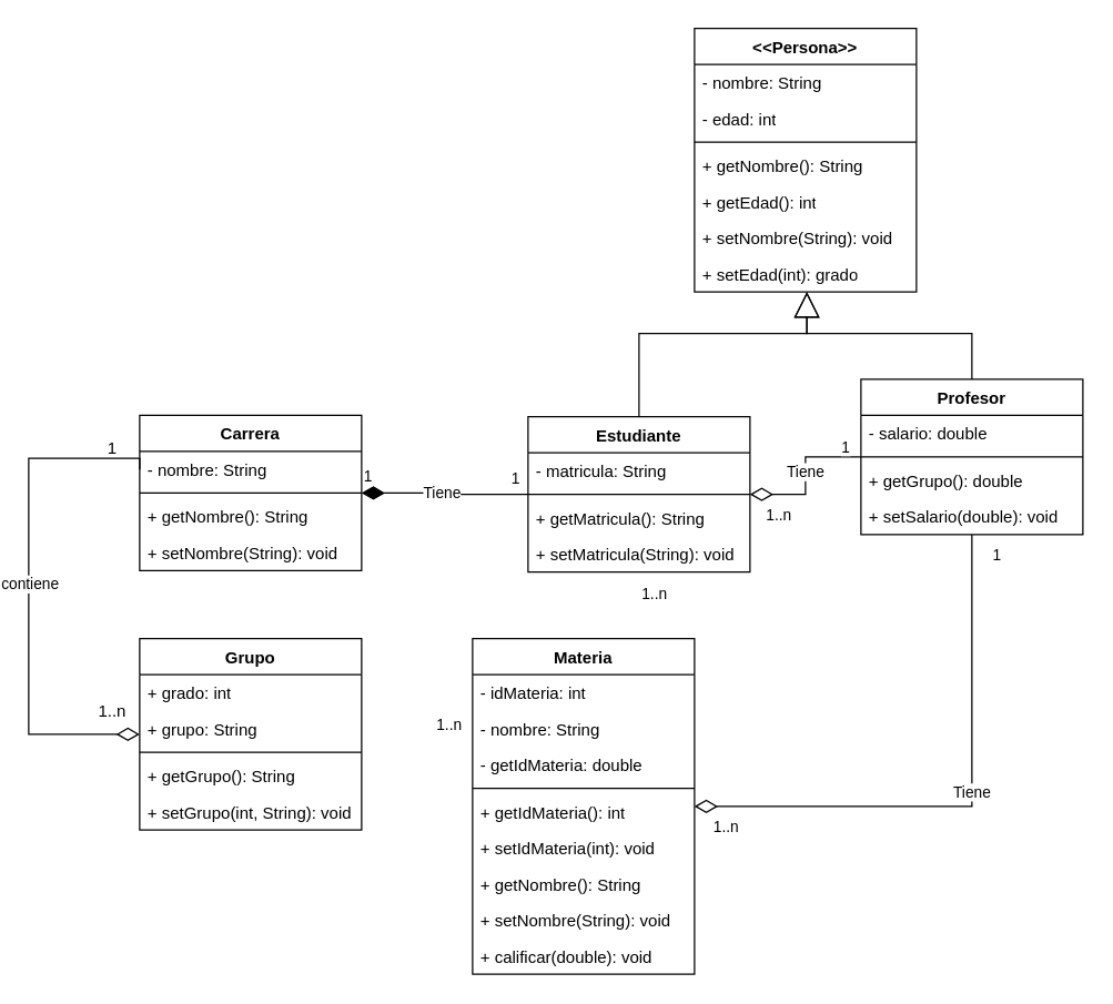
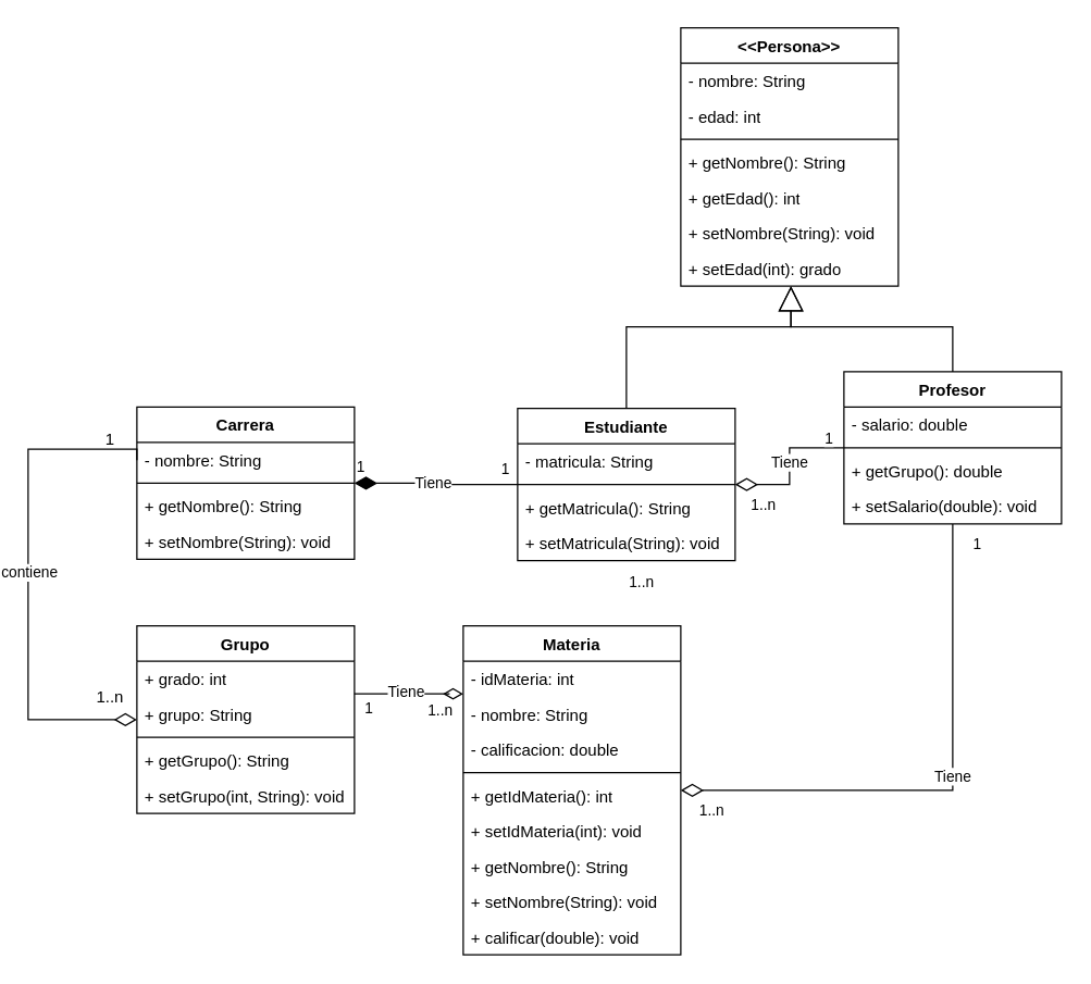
  <mxCell id="0" />
  <mxCell id="1" parent="0" />
  <mxCell id="2" value="&amp;lt;&amp;lt;Persona&amp;gt;&amp;gt;" style="swimlane;fontStyle=1;align=center;verticalAlign=top;childLayout=stackLayout;horizontal=1;startSize=26;horizontalStack=0;resizeParent=1;resizeParentMax=0;resizeLast=0;collapsible=1;marginBottom=0;whiteSpace=wrap;html=1;" vertex="1" parent="1"><mxGeometry x="500" y="20" width="160" height="190" as="geometry" /></mxCell>
  <mxCell id="3" value="- nombre: String" style="text;strokeColor=none;fillColor=none;align=left;verticalAlign=top;spacingLeft=4;spacingRight=4;overflow=hidden;rotatable=0;points=[[0,0.5],[1,0.5]];portConstraint=eastwest;whiteSpace=wrap;html=1;" vertex="1" parent="2"><mxGeometry y="26" width="160" height="26" as="geometry" /></mxCell>
  <mxCell id="4" value="- edad: int" style="text;strokeColor=none;fillColor=none;align=left;verticalAlign=top;spacingLeft=4;spacingRight=4;overflow=hidden;rotatable=0;points=[[0,0.5],[1,0.5]];portConstraint=eastwest;whiteSpace=wrap;html=1;" vertex="1" parent="2"><mxGeometry y="52" width="160" height="26" as="geometry" /></mxCell>
  <mxCell id="5" value="" style="line;strokeWidth=1;fillColor=none;align=left;verticalAlign=middle;spacingTop=-1;spacingLeft=3;spacingRight=3;rotatable=0;labelPosition=right;points=[];portConstraint=eastwest;strokeColor=inherit;" vertex="1" parent="2"><mxGeometry y="78" width="160" height="8" as="geometry" /></mxCell>
  <mxCell id="6" value="+ getNombre(): String" style="text;strokeColor=none;fillColor=none;align=left;verticalAlign=top;spacingLeft=4;spacingRight=4;overflow=hidden;rotatable=0;points=[[0,0.5],[1,0.5]];portConstraint=eastwest;whiteSpace=wrap;html=1;" vertex="1" parent="2"><mxGeometry y="86" width="160" height="26" as="geometry" /></mxCell>
  <mxCell id="7" value="+ getEdad(): int" style="text;strokeColor=none;fillColor=none;align=left;verticalAlign=top;spacingLeft=4;spacingRight=4;overflow=hidden;rotatable=0;points=[[0,0.5],[1,0.5]];portConstraint=eastwest;whiteSpace=wrap;html=1;" vertex="1" parent="2"><mxGeometry y="112" width="160" height="26" as="geometry" /></mxCell>
  <mxCell id="8" value="+ setNombre(String): void" style="text;strokeColor=none;fillColor=none;align=left;verticalAlign=top;spacingLeft=4;spacingRight=4;overflow=hidden;rotatable=0;points=[[0,0.5],[1,0.5]];portConstraint=eastwest;whiteSpace=wrap;html=1;" vertex="1" parent="2"><mxGeometry y="138" width="160" height="26" as="geometry" /></mxCell>
  <mxCell id="9" value="+ setEdad(int): grado" style="text;strokeColor=none;fillColor=none;align=left;verticalAlign=top;spacingLeft=4;spacingRight=4;overflow=hidden;rotatable=0;points=[[0,0.5],[1,0.5]];portConstraint=eastwest;whiteSpace=wrap;html=1;" vertex="1" parent="2"><mxGeometry y="164" width="160" height="26" as="geometry" /></mxCell>
  <mxCell id="10" value="Estudiante" style="swimlane;fontStyle=1;align=center;verticalAlign=top;childLayout=stackLayout;horizontal=1;startSize=26;horizontalStack=0;resizeParent=1;resizeParentMax=0;resizeLast=0;collapsible=1;marginBottom=0;whiteSpace=wrap;html=1;" vertex="1" parent="1"><mxGeometry x="380" y="300" width="160" height="112" as="geometry" /></mxCell>
  <mxCell id="11" value="- matricula: String" style="text;strokeColor=none;fillColor=none;align=left;verticalAlign=top;spacingLeft=4;spacingRight=4;overflow=hidden;rotatable=0;points=[[0,0.5],[1,0.5]];portConstraint=eastwest;whiteSpace=wrap;html=1;" vertex="1" parent="10"><mxGeometry y="26" width="160" height="26" as="geometry" /></mxCell>
  <mxCell id="12" value="" style="line;strokeWidth=1;fillColor=none;align=left;verticalAlign=middle;spacingTop=-1;spacingLeft=3;spacingRight=3;rotatable=0;labelPosition=right;points=[];portConstraint=eastwest;strokeColor=inherit;" vertex="1" parent="10"><mxGeometry y="52" width="160" height="8" as="geometry" /></mxCell>
  <mxCell id="13" value="+ getMatricula(): String" style="text;strokeColor=none;fillColor=none;align=left;verticalAlign=top;spacingLeft=4;spacingRight=4;overflow=hidden;rotatable=0;points=[[0,0.5],[1,0.5]];portConstraint=eastwest;whiteSpace=wrap;html=1;" vertex="1" parent="10"><mxGeometry y="60" width="160" height="26" as="geometry" /></mxCell>
  <mxCell id="14" value="+ setMatricula(String): void" style="text;strokeColor=none;fillColor=none;align=left;verticalAlign=top;spacingLeft=4;spacingRight=4;overflow=hidden;rotatable=0;points=[[0,0.5],[1,0.5]];portConstraint=eastwest;whiteSpace=wrap;html=1;" vertex="1" parent="10"><mxGeometry y="86" width="160" height="26" as="geometry" /></mxCell>
  <mxCell id="15" value="Profesor" style="swimlane;fontStyle=1;align=center;verticalAlign=top;childLayout=stackLayout;horizontal=1;startSize=26;horizontalStack=0;resizeParent=1;resizeParentMax=0;resizeLast=0;collapsible=1;marginBottom=0;whiteSpace=wrap;html=1;" vertex="1" parent="1"><mxGeometry x="620" y="273" width="160" height="112" as="geometry" /></mxCell>
  <mxCell id="16" value="- salario: double" style="text;strokeColor=none;fillColor=none;align=left;verticalAlign=top;spacingLeft=4;spacingRight=4;overflow=hidden;rotatable=0;points=[[0,0.5],[1,0.5]];portConstraint=eastwest;whiteSpace=wrap;html=1;" vertex="1" parent="15"><mxGeometry y="26" width="160" height="26" as="geometry" /></mxCell>
  <mxCell id="17" value="" style="line;strokeWidth=1;fillColor=none;align=left;verticalAlign=middle;spacingTop=-1;spacingLeft=3;spacingRight=3;rotatable=0;labelPosition=right;points=[];portConstraint=eastwest;strokeColor=inherit;" vertex="1" parent="15"><mxGeometry y="52" width="160" height="8" as="geometry" /></mxCell>
  <mxCell id="18" value="+ getGrupo(): double" style="text;strokeColor=none;fillColor=none;align=left;verticalAlign=top;spacingLeft=4;spacingRight=4;overflow=hidden;rotatable=0;points=[[0,0.5],[1,0.5]];portConstraint=eastwest;whiteSpace=wrap;html=1;" vertex="1" parent="15"><mxGeometry y="60" width="160" height="26" as="geometry" /></mxCell>
  <mxCell id="19" value="+ setSalario(double): void" style="text;strokeColor=none;fillColor=none;align=left;verticalAlign=top;spacingLeft=4;spacingRight=4;overflow=hidden;rotatable=0;points=[[0,0.5],[1,0.5]];portConstraint=eastwest;whiteSpace=wrap;html=1;" vertex="1" parent="15"><mxGeometry y="86" width="160" height="26" as="geometry" /></mxCell>
  <mxCell id="20" value="Materia" style="swimlane;fontStyle=1;align=center;verticalAlign=top;childLayout=stackLayout;horizontal=1;startSize=26;horizontalStack=0;resizeParent=1;resizeParentMax=0;resizeLast=0;collapsible=1;marginBottom=0;whiteSpace=wrap;html=1;" vertex="1" parent="1"><mxGeometry y="460" width="160" height="242" as="geometry" x="340" /></mxCell>
  <mxCell id="21" value="- idMateria: int" style="text;strokeColor=none;fillColor=none;align=left;verticalAlign=top;spacingLeft=4;spacingRight=4;overflow=hidden;rotatable=0;points=[[0,0.5],[1,0.5]];portConstraint=eastwest;whiteSpace=wrap;html=1;" vertex="1" parent="20"><mxGeometry y="26" width="160" height="26" as="geometry" /></mxCell>
  <mxCell id="22" value="- nombre: String" style="text;strokeColor=none;fillColor=none;align=left;verticalAlign=top;spacingLeft=4;spacingRight=4;overflow=hidden;rotatable=0;points=[[0,0.5],[1,0.5]];portConstraint=eastwest;whiteSpace=wrap;html=1;" vertex="1" parent="20"><mxGeometry y="52" width="160" height="26" as="geometry" /></mxCell>
- <mxCell id="23" value="- getIdMateria: double" style="text;strokeColor=none;fillColor=none;align=left;verticalAlign=top;spacingLeft=4;spacingRight=4;overflow=hidden;rotatable=0;points=[[0,0.5],[1,0.5]];portConstraint=eastwest;whiteSpace=wrap;html=1;" vertex="1" parent="20"><mxGeometry y="78" width="160" height="26" as="geometry" /></mxCell>
+ <mxCell id="23" value="- calificacion: double" style="text;strokeColor=none;fillColor=none;align=left;verticalAlign=top;spacingLeft=4;spacingRight=4;overflow=hidden;rotatable=0;points=[[0,0.5],[1,0.5]];portConstraint=eastwest;whiteSpace=wrap;html=1;" vertex="1" parent="20"><mxGeometry y="78" width="160" height="26" as="geometry" /></mxCell>
  <mxCell id="24" value="" style="line;strokeWidth=1;fillColor=none;align=left;verticalAlign=middle;spacingTop=-1;spacingLeft=3;spacingRight=3;rotatable=0;labelPosition=right;points=[];portConstraint=eastwest;strokeColor=inherit;" vertex="1" parent="20"><mxGeometry y="104" width="160" height="8" as="geometry" /></mxCell>
  <mxCell id="25" value="+ getIdMateria(): int" style="text;strokeColor=none;fillColor=none;align=left;verticalAlign=top;spacingLeft=4;spacingRight=4;overflow=hidden;rotatable=0;points=[[0,0.5],[1,0.5]];portConstraint=eastwest;whiteSpace=wrap;html=1;" vertex="1" parent="20"><mxGeometry y="112" width="160" height="26" as="geometry" /></mxCell>
  <mxCell id="26" value="+ setIdMateria(int): void" style="text;strokeColor=none;fillColor=none;align=left;verticalAlign=top;spacingLeft=4;spacingRight=4;overflow=hidden;rotatable=0;points=[[0,0.5],[1,0.5]];portConstraint=eastwest;whiteSpace=wrap;html=1;" vertex="1" parent="20"><mxGeometry y="138" width="160" height="26" as="geometry" /></mxCell>
  <mxCell id="27" value="+ getNombre(): String" style="text;strokeColor=none;fillColor=none;align=left;verticalAlign=top;spacingLeft=4;spacingRight=4;overflow=hidden;rotatable=0;points=[[0,0.5],[1,0.5]];portConstraint=eastwest;whiteSpace=wrap;html=1;" vertex="1" parent="20"><mxGeometry y="164" width="160" height="26" as="geometry" /></mxCell>
  <mxCell id="28" value="+ setNombre(String): void" style="text;strokeColor=none;fillColor=none;align=left;verticalAlign=top;spacingLeft=4;spacingRight=4;overflow=hidden;rotatable=0;points=[[0,0.5],[1,0.5]];portConstraint=eastwest;whiteSpace=wrap;html=1;" vertex="1" parent="20"><mxGeometry y="190" width="160" height="26" as="geometry" /></mxCell>
  <mxCell id="29" value="+ calificar(double): void" style="text;strokeColor=none;fillColor=none;align=left;verticalAlign=top;spacingLeft=4;spacingRight=4;overflow=hidden;rotatable=0;points=[[0,0.5],[1,0.5]];portConstraint=eastwest;whiteSpace=wrap;html=1;" vertex="1" parent="20"><mxGeometry y="216" width="160" height="26" as="geometry" /></mxCell>
  <mxCell id="30" value="Carrera" style="swimlane;fontStyle=1;align=center;verticalAlign=top;childLayout=stackLayout;horizontal=1;startSize=26;horizontalStack=0;resizeParent=1;resizeParentMax=0;resizeLast=0;collapsible=1;marginBottom=0;whiteSpace=wrap;html=1;" vertex="1" parent="1"><mxGeometry x="100" y="299" width="160" height="112" as="geometry" /></mxCell>
  <mxCell id="31" value="- nombre: String" style="text;strokeColor=none;fillColor=none;align=left;verticalAlign=top;spacingLeft=4;spacingRight=4;overflow=hidden;rotatable=0;points=[[0,0.5],[1,0.5]];portConstraint=eastwest;whiteSpace=wrap;html=1;" vertex="1" parent="30"><mxGeometry y="26" width="160" height="26" as="geometry" /></mxCell>
  <mxCell id="32" value="" style="line;strokeWidth=1;fillColor=none;align=left;verticalAlign=middle;spacingTop=-1;spacingLeft=3;spacingRight=3;rotatable=0;labelPosition=right;points=[];portConstraint=eastwest;strokeColor=inherit;" vertex="1" parent="30"><mxGeometry y="52" width="160" height="8" as="geometry" /></mxCell>
  <mxCell id="33" value="+ getNombre(): String" style="text;strokeColor=none;fillColor=none;align=left;verticalAlign=top;spacingLeft=4;spacingRight=4;overflow=hidden;rotatable=0;points=[[0,0.5],[1,0.5]];portConstraint=eastwest;whiteSpace=wrap;html=1;" vertex="1" parent="30"><mxGeometry y="60" width="160" height="26" as="geometry" /></mxCell>
  <mxCell id="34" value="+ setNombre(String): void" style="text;strokeColor=none;fillColor=none;align=left;verticalAlign=top;spacingLeft=4;spacingRight=4;overflow=hidden;rotatable=0;points=[[0,0.5],[1,0.5]];portConstraint=eastwest;whiteSpace=wrap;html=1;" vertex="1" parent="30"><mxGeometry y="86" width="160" height="26" as="geometry" /></mxCell>
  <mxCell id="35" value="" style="endArrow=block;endSize=16;endFill=0;html=1;rounded=0;exitX=0.5;exitY=0;exitDx=0;exitDy=0;edgeStyle=orthogonalEdgeStyle;" edge="1" parent="1" source="10" target="9"><mxGeometry width="160" relative="1" as="geometry"><mxPoint x="470" y="260" as="sourcePoint" /><mxPoint x="580" y="210" as="targetPoint" /><Array as="points"><mxPoint x="460" y="240" /><mxPoint x="581" y="240" /></Array></mxGeometry></mxCell>
  <mxCell id="36" value="" style="endArrow=block;endSize=16;endFill=0;html=1;rounded=0;exitX=0.5;exitY=0;exitDx=0;exitDy=0;edgeStyle=orthogonalEdgeStyle;" edge="1" parent="1" source="15" target="9"><mxGeometry width="160" relative="1" as="geometry"><mxPoint x="470" y="310" as="sourcePoint" /><mxPoint x="580" y="210" as="targetPoint" /><Array as="points"><mxPoint x="700" y="240" /><mxPoint x="581" y="240" /></Array></mxGeometry></mxCell>
  <mxCell id="37" value="1" style="endArrow=none;html=1;endSize=12;startArrow=diamondThin;startSize=14;startFill=1;edgeStyle=orthogonalEdgeStyle;align=left;verticalAlign=bottom;rounded=0;" edge="1" parent="1" source="30" target="10"><mxGeometry x="-1" y="3" relative="1" as="geometry"><mxPoint x="230" y="280" as="sourcePoint" /><mxPoint x="390" y="280" as="targetPoint" /></mxGeometry></mxCell>
  <mxCell id="38" value="1" style="edgeLabel;html=1;align=center;verticalAlign=middle;resizable=0;points=[];" vertex="1" connectable="0" parent="37"><mxGeometry x="0.811" y="2" relative="1" as="geometry"><mxPoint x="1" y="-10" as="offset" /></mxGeometry></mxCell>
  <mxCell id="39" value="Tiene" style="edgeLabel;html=1;align=center;verticalAlign=middle;resizable=0;points=[];" vertex="1" connectable="0" parent="37"><mxGeometry x="-0.064" y="1" relative="1" as="geometry"><mxPoint as="offset" /></mxGeometry></mxCell>
  <mxCell id="40" value="1..n" style="endArrow=none;html=1;endSize=12;startArrow=diamondThin;startSize=14;startFill=0;edgeStyle=orthogonalEdgeStyle;align=left;verticalAlign=bottom;rounded=0;" edge="1" parent="1" source="10" target="15"><mxGeometry x="-0.813" y="-24" relative="1" as="geometry"><mxPoint x="700" y="460" as="sourcePoint" /><mxPoint x="470" y="397" as="targetPoint" /><mxPoint as="offset" /></mxGeometry></mxCell>
  <mxCell id="41" value="Tiene" style="edgeLabel;html=1;align=center;verticalAlign=middle;resizable=0;points=[];" vertex="1" connectable="0" parent="40"><mxGeometry x="0.068" y="1" relative="1" as="geometry"><mxPoint as="offset" /></mxGeometry></mxCell>
  <mxCell id="42" value="1" style="edgeLabel;html=1;align=center;verticalAlign=middle;resizable=0;points=[];" vertex="1" connectable="0" parent="1"><mxGeometry x="609.995" y="250" as="geometry"><mxPoint x="-1" y="71" as="offset" /></mxGeometry></mxCell>
  <mxCell id="43" value="Grupo" style="swimlane;fontStyle=1;align=center;verticalAlign=top;childLayout=stackLayout;horizontal=1;startSize=26;horizontalStack=0;resizeParent=1;resizeParentMax=0;resizeLast=0;collapsible=1;marginBottom=0;whiteSpace=wrap;html=1;" vertex="1" parent="1"><mxGeometry x="100" y="460" width="160" height="138" as="geometry" /></mxCell>
  <mxCell id="44" value="+ grado: int" style="text;strokeColor=none;fillColor=none;align=left;verticalAlign=top;spacingLeft=4;spacingRight=4;overflow=hidden;rotatable=0;points=[[0,0.5],[1,0.5]];portConstraint=eastwest;whiteSpace=wrap;html=1;" vertex="1" parent="43"><mxGeometry y="26" width="160" height="26" as="geometry" /></mxCell>
  <mxCell id="45" value="+ grupo: String" style="text;strokeColor=none;fillColor=none;align=left;verticalAlign=top;spacingLeft=4;spacingRight=4;overflow=hidden;rotatable=0;points=[[0,0.5],[1,0.5]];portConstraint=eastwest;whiteSpace=wrap;html=1;" vertex="1" parent="43"><mxGeometry y="52" width="160" height="26" as="geometry" /></mxCell>
  <mxCell id="46" value="" style="line;strokeWidth=1;fillColor=none;align=left;verticalAlign=middle;spacingTop=-1;spacingLeft=3;spacingRight=3;rotatable=0;labelPosition=right;points=[];portConstraint=eastwest;strokeColor=inherit;" vertex="1" parent="43"><mxGeometry y="78" width="160" height="8" as="geometry" /></mxCell>
  <mxCell id="47" value="+ getGrupo(): String" style="text;strokeColor=none;fillColor=none;align=left;verticalAlign=top;spacingLeft=4;spacingRight=4;overflow=hidden;rotatable=0;points=[[0,0.5],[1,0.5]];portConstraint=eastwest;whiteSpace=wrap;html=1;" vertex="1" parent="43"><mxGeometry y="86" width="160" height="26" as="geometry" /></mxCell>
  <mxCell id="48" value="+ setGrupo(int, String): void" style="text;strokeColor=none;fillColor=none;align=left;verticalAlign=top;spacingLeft=4;spacingRight=4;overflow=hidden;rotatable=0;points=[[0,0.5],[1,0.5]];portConstraint=eastwest;whiteSpace=wrap;html=1;" vertex="1" parent="43"><mxGeometry y="112" width="160" height="26" as="geometry" /></mxCell>
  <mxCell id="49" value="1..n" style="edgeLabel;html=1;align=center;verticalAlign=middle;resizable=0;points=[];" vertex="1" connectable="0" parent="1"><mxGeometry x="471.995" y="356" as="geometry"><mxPoint x="-1" y="71" as="offset" /></mxGeometry></mxCell>
+ <mxCell id="50" value="1" style="endArrow=diamondThin;html=1;endSize=12;startArrow=none;startSize=14;startFill=0;edgeStyle=orthogonalEdgeStyle;align=left;verticalAlign=bottom;rounded=0;endFill=0;" edge="1" parent="1" source="43" target="20"><mxGeometry x="-0.833" y="-20" relative="1" as="geometry"><mxPoint x="190" y="470" as="sourcePoint" /><mxPoint x="420" y="396" as="targetPoint" /><mxPoint x="-1" as="offset" /><Array as="points"><mxPoint x="330" y="510" /><mxPoint x="330" y="510" /></Array></mxGeometry></mxCell>
+ <mxCell id="51" value="Tiene" style="edgeLabel;html=1;align=center;verticalAlign=middle;resizable=0;points=[];" vertex="1" connectable="0" parent="50"><mxGeometry x="-0.07" y="2" relative="1" as="geometry"><mxPoint as="offset" /></mxGeometry></mxCell>
  <mxCell id="52" value="1..n" style="edgeLabel;html=1;align=center;verticalAlign=middle;resizable=0;points=[];" vertex="1" connectable="0" parent="1"><mxGeometry x="580.001" y="499" as="geometry"><mxPoint x="-258" y="22" as="offset" /></mxGeometry></mxCell>
  <mxCell id="53" value="" style="endArrow=none;html=1;rounded=0;edgeStyle=orthogonalEdgeStyle;endFill=0;startFill=0;startArrow=diamondThin;targetPerimeterSpacing=0;sourcePerimeterSpacing=0;startSize=14;entryX=0;entryY=0.5;entryDx=0;entryDy=0;" edge="1" parent="1" source="43" target="31"><mxGeometry width="50" height="50" relative="1" as="geometry"><mxPoint x="190" y="520" as="sourcePoint" /><mxPoint x="240" y="470" as="targetPoint" /><Array as="points"><mxPoint x="20" y="529" /><mxPoint x="20" y="330" /><mxPoint x="100" y="330" /></Array></mxGeometry></mxCell>
  <mxCell id="54" value="contiene" style="edgeLabel;html=1;align=center;verticalAlign=middle;resizable=0;points=[];" vertex="1" connectable="0" parent="53"><mxGeometry x="0.032" relative="1" as="geometry"><mxPoint as="offset" /></mxGeometry></mxCell>
  <mxCell id="55" value="1..n" style="text;html=1;align=center;verticalAlign=middle;resizable=0;points=[];autosize=1;strokeColor=none;fillColor=none;" vertex="1" parent="1"><mxGeometry x="60" y="498" width="40" height="30" as="geometry" /></mxCell>
  <mxCell id="56" value="1" style="text;html=1;align=center;verticalAlign=middle;resizable=0;points=[];autosize=1;strokeColor=none;fillColor=none;" vertex="1" parent="1"><mxGeometry x="65" y="308" width="30" height="30" as="geometry" /></mxCell>
  <mxCell id="57" value="1..n" style="endArrow=none;html=1;endSize=12;startArrow=diamondThin;startSize=14;startFill=0;edgeStyle=orthogonalEdgeStyle;align=left;verticalAlign=bottom;rounded=0;" edge="1" parent="1" source="20" target="15"><mxGeometry x="-0.94" y="-24" relative="1" as="geometry"><mxPoint x="550" y="366" as="sourcePoint" /><mxPoint x="630" y="339" as="targetPoint" /><mxPoint as="offset" /></mxGeometry></mxCell>
  <mxCell id="58" value="Tiene" style="edgeLabel;html=1;align=center;verticalAlign=middle;resizable=0;points=[];" vertex="1" connectable="0" parent="57"><mxGeometry x="0.068" y="1" relative="1" as="geometry"><mxPoint as="offset" /></mxGeometry></mxCell>
  <mxCell id="59" value="1" style="edgeLabel;html=1;align=center;verticalAlign=middle;resizable=0;points=[];" vertex="1" connectable="0" parent="1"><mxGeometry x="619.995" y="200" as="geometry"><mxPoint x="98" y="199" as="offset" /></mxGeometry></mxCell>
